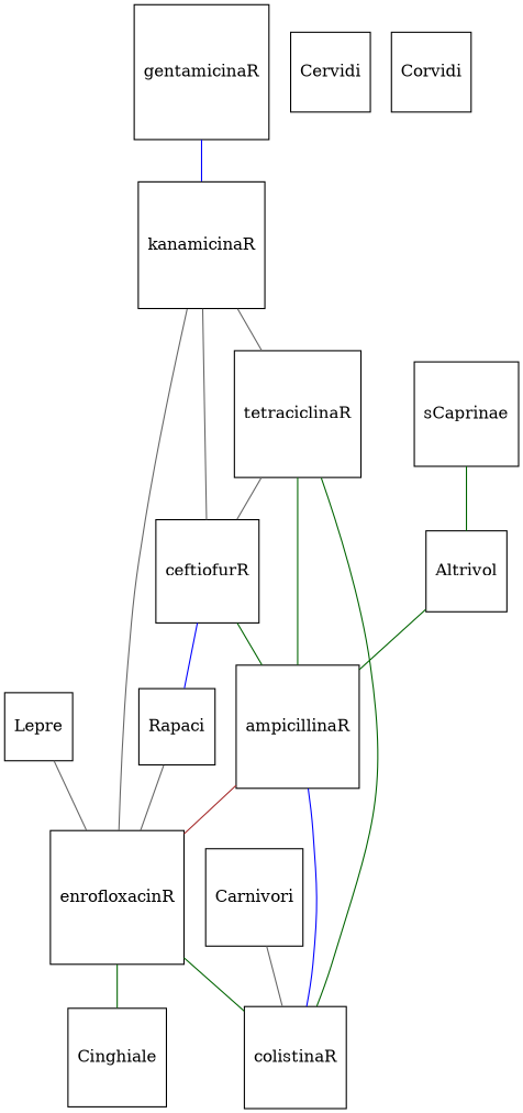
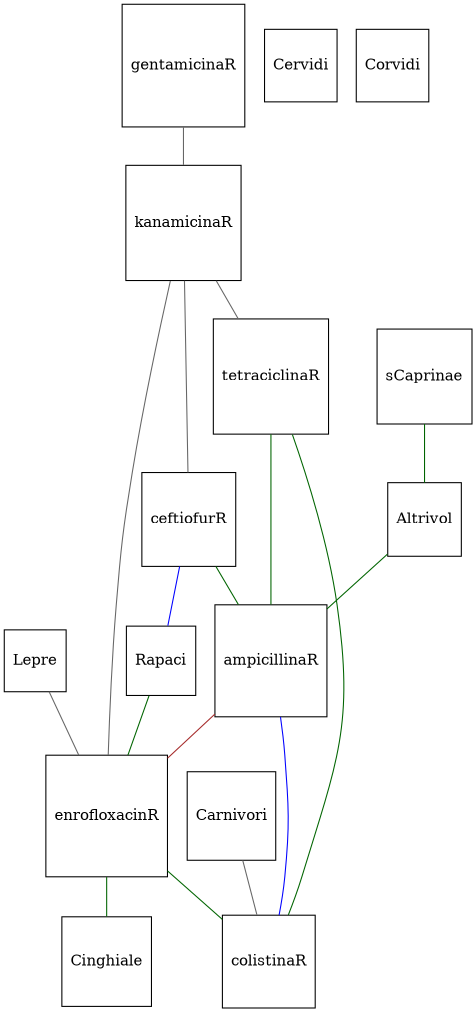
  graph {
    node [shape=square]
    edge [color=gray40]
    Altrivol
    ampicillinaR
    colistinaR
    enrofloxacinR
    Carnivori
    Cervidi
    Corvidi
    Lepre
    Cinghiale
    Rapaci
    sCaprinae
    ceftiofurR
    kanamicinaR
    tetraciclinaR
    gentamicinaR
    Altrivol -- ampicillinaR [color=darkgreen]
    ampicillinaR -- colistinaR [color=blue]
    ampicillinaR -- enrofloxacinR [color=brown]
    enrofloxacinR -- colistinaR [color=darkgreen]
    enrofloxacinR -- Cinghiale [color=darkgreen]
    Carnivori -- colistinaR
    Lepre -- enrofloxacinR
-   Rapaci -- enrofloxacinR
+   Rapaci -- enrofloxacinR [color=darkgreen]
    sCaprinae -- Altrivol [color=darkgreen]
    ceftiofurR -- ampicillinaR [color=darkgreen]
    ceftiofurR -- Rapaci [color=blue]
    kanamicinaR -- enrofloxacinR
    kanamicinaR -- ceftiofurR
    kanamicinaR -- tetraciclinaR
    tetraciclinaR -- ampicillinaR [color=darkgreen]
    tetraciclinaR -- colistinaR [color=darkgreen]
-   tetraciclinaR -- ceftiofurR
-   gentamicinaR -- kanamicinaR [color=blue]
+   gentamicinaR -- kanamicinaR
  }
